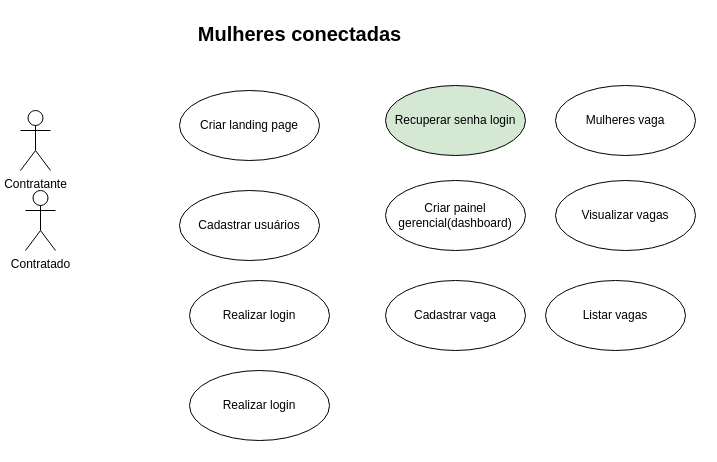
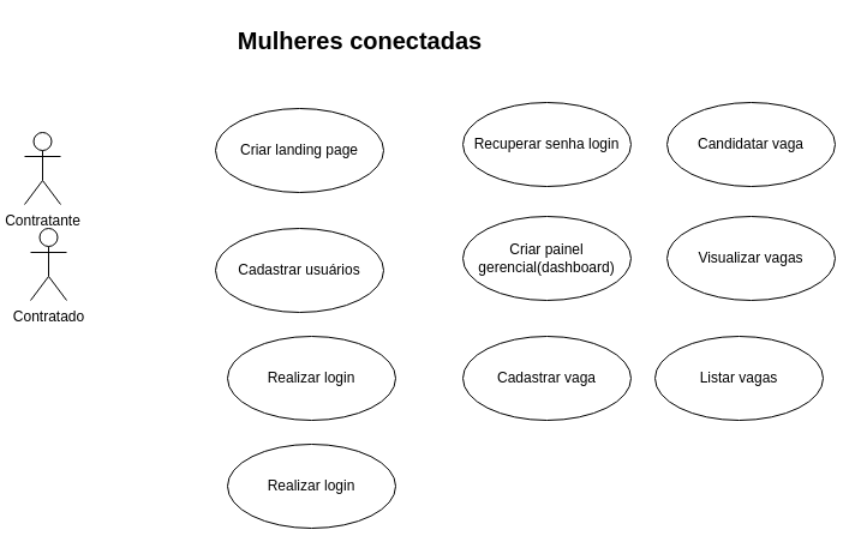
  <mxCell id="0" />
  <mxCell id="1" parent="0" />
  <mxCell id="2" value="Mulheres conectadas" style="text;align=center;fontStyle=1;verticalAlign=middle;spacingLeft=3;spacingRight=3;strokeColor=none;rotatable=0;points=[[0,0.5],[1,0.5]];portConstraint=eastwest;html=1;fontSize=20;" vertex="1" parent="1"><mxGeometry x="189" y="20" width="220" height="26" as="geometry" /></mxCell>
  <mxCell id="3" value="Contratante" style="shape=umlActor;verticalLabelPosition=bottom;verticalAlign=top;html=1;" vertex="1" parent="1"><mxGeometry x="20" y="110" width="30" height="60" as="geometry" /></mxCell>
  <mxCell id="4" value="Contratado" style="shape=umlActor;verticalLabelPosition=bottom;verticalAlign=top;html=1;" vertex="1" parent="1"><mxGeometry x="25" y="190" width="30" height="60" as="geometry" /></mxCell>
  <mxCell id="5" value="Criar landing page" style="ellipse;whiteSpace=wrap;html=1;" vertex="1" parent="1"><mxGeometry x="179" y="90" width="140" height="70" as="geometry" /></mxCell>
  <mxCell id="6" value="Cadastrar usuários" style="ellipse;whiteSpace=wrap;html=1;" vertex="1" parent="1"><mxGeometry x="179" y="190" width="140" height="70" as="geometry" /></mxCell>
  <mxCell id="7" value="Realizar login" style="ellipse;whiteSpace=wrap;html=1;" vertex="1" parent="1"><mxGeometry x="189" y="280" width="140" height="70" as="geometry" /></mxCell>
- <mxCell id="8" value="Recuperar senha login" style="ellipse;whiteSpace=wrap;html=1;fillColor=#d5e8d4;" vertex="1" parent="1"><mxGeometry x="385" y="85" width="140" height="70" as="geometry" /></mxCell>
+ <mxCell id="8" value="Recuperar senha login" style="ellipse;whiteSpace=wrap;html=1;" vertex="1" parent="1"><mxGeometry x="385" y="85" width="140" height="70" as="geometry" /></mxCell>
  <mxCell id="9" value="Criar painel gerencial(dashboard)" style="ellipse;whiteSpace=wrap;html=1;" vertex="1" parent="1"><mxGeometry x="385" y="180" width="140" height="70" as="geometry" /></mxCell>
  <mxCell id="10" value="Cadastrar vaga" style="ellipse;whiteSpace=wrap;html=1;" vertex="1" parent="1"><mxGeometry x="385" y="280" width="140" height="70" as="geometry" /></mxCell>
- <mxCell id="11" value="Mulheres vaga" style="ellipse;whiteSpace=wrap;html=1;" vertex="1" parent="1"><mxGeometry x="555" y="85" width="140" height="70" as="geometry" /></mxCell>
+ <mxCell id="11" value="Candidatar vaga" style="ellipse;whiteSpace=wrap;html=1;" vertex="1" parent="1"><mxGeometry x="555" y="85" width="140" height="70" as="geometry" /></mxCell>
  <mxCell id="12" value="Visualizar vagas" style="ellipse;whiteSpace=wrap;html=1;" vertex="1" parent="1"><mxGeometry x="555" y="180" width="140" height="70" as="geometry" /></mxCell>
  <mxCell id="13" value="Listar vagas" style="ellipse;whiteSpace=wrap;html=1;" vertex="1" parent="1"><mxGeometry x="545" y="280" width="140" height="70" as="geometry" /></mxCell>
  <mxCell id="14" value="Realizar login" style="ellipse;whiteSpace=wrap;html=1;" vertex="1" parent="1"><mxGeometry x="189" y="370" width="140" height="70" as="geometry" /></mxCell>
